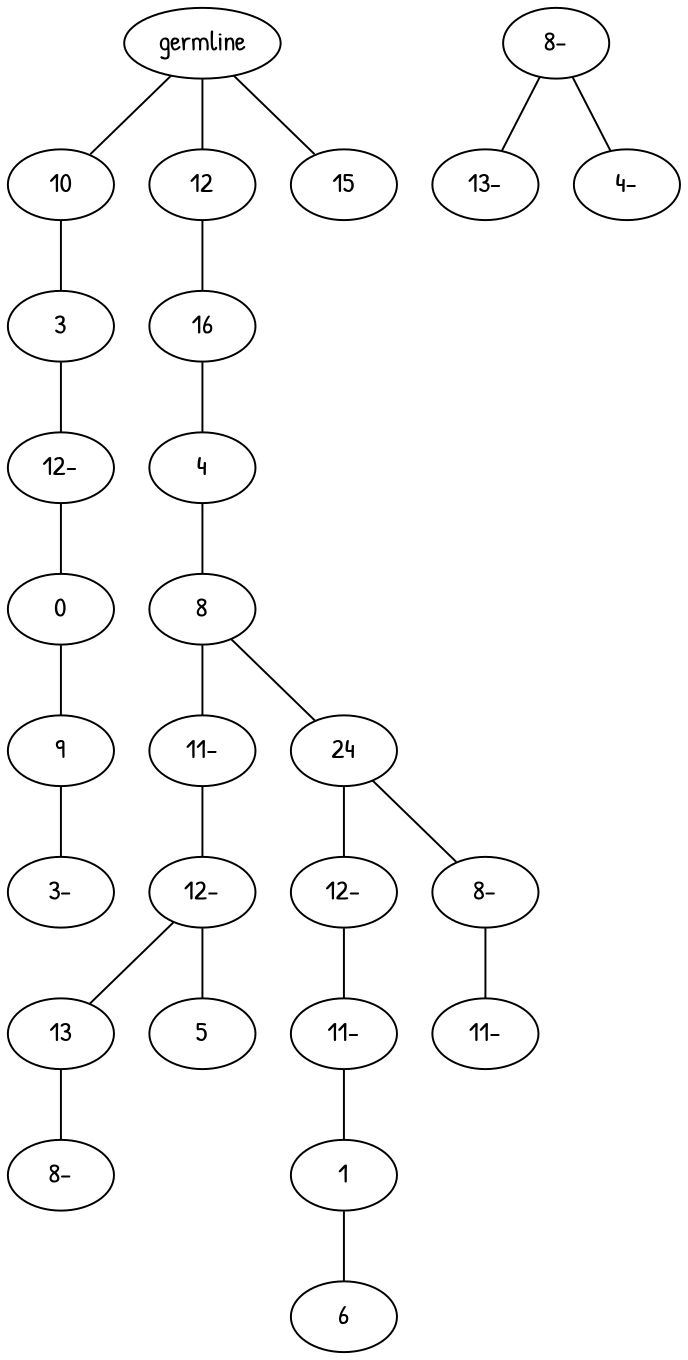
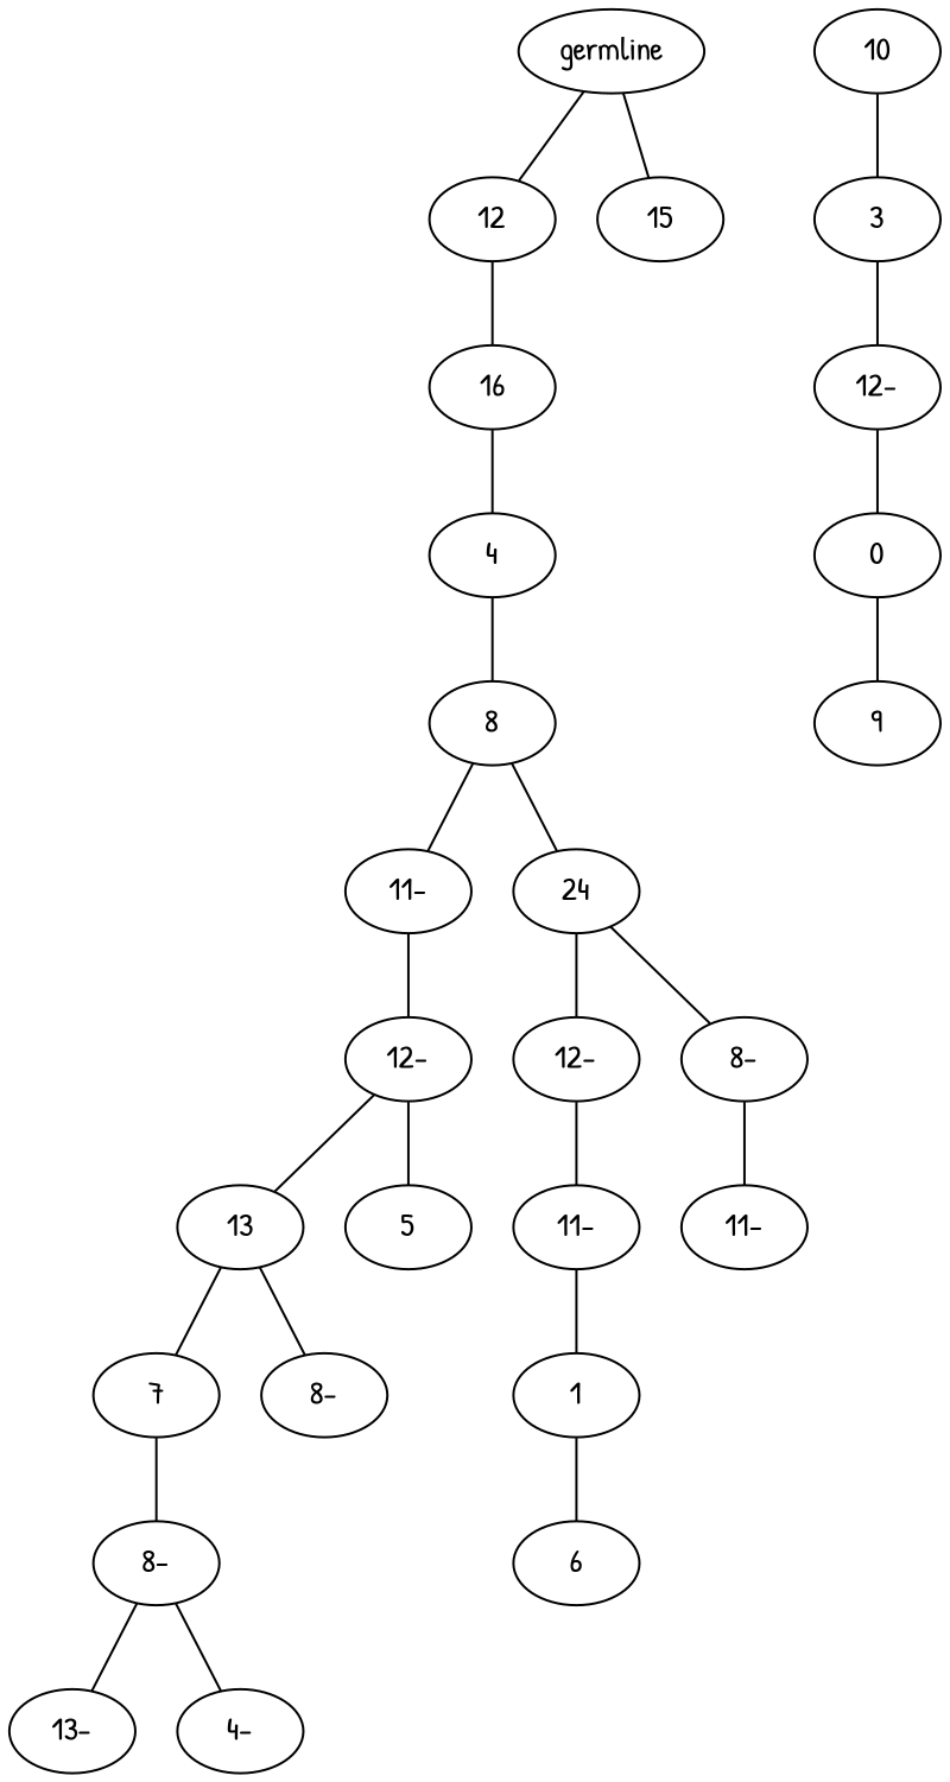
  graph {
    fontname="Patrick Hand"
    node [fontname="Patrick Hand"]
    edge [fontname="Patrick Hand"]
    n1 [label=germline]
    n2 [label=10]
    n3 [label=12]
    n4 [label=15]
    n5 [label=3]
    n6 [label=16]
    n7 [label=4]
    n8 [label="12-"]
    n9 [label=8]
    n10 [label="11-"]
    n11 [label=24]
    n12 [label="12-"]
    n13 [label="12-"]
    n14 [label="8-"]
    n15 [label=13]
    n16 [label=5]
+   n17 [label=7]
    n18 [label="8-"]
    n19 [label="8-"]
    n20 [label="13-"]
    n21 [label="4-"]
    n22 [label="11-"]
    n23 [label="11-"]
    n24 [label=1]
    n25 [label=6]
    n26 [label=0]
    n27 [label=9]
-   n28 [label="3-"]
-   n1 -- n2
    n1 -- n3
    n1 -- n4
    n2 -- n5
    n3 -- n6
    n5 -- n8
    n6 -- n7
    n7 -- n9
    n8 -- n26
    n9 -- n10
    n9 -- n11
    n10 -- n12
    n11 -- n13
    n11 -- n14
    n12 -- n15
    n12 -- n16
    n13 -- n22
    n14 -- n23
+   n15 -- n17
    n15 -- n18
+   n17 -- n19
    n19 -- n20
    n19 -- n21
    n22 -- n24
    n24 -- n25
    n26 -- n27
-   n27 -- n28
  }
